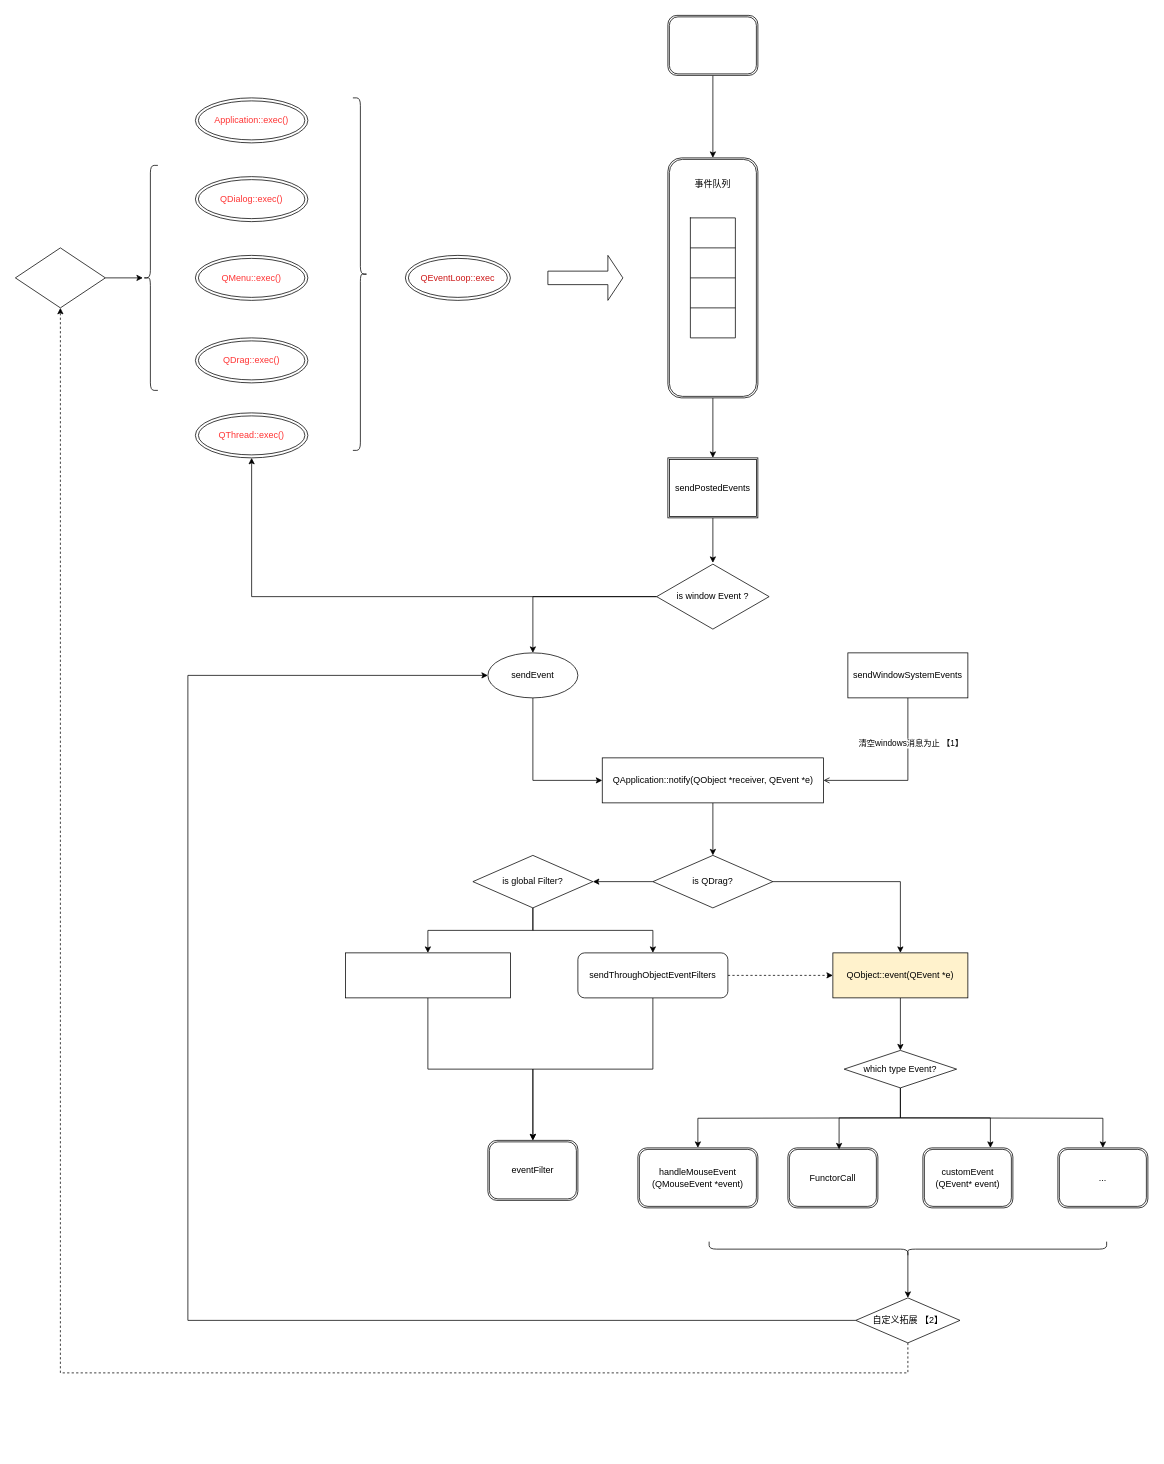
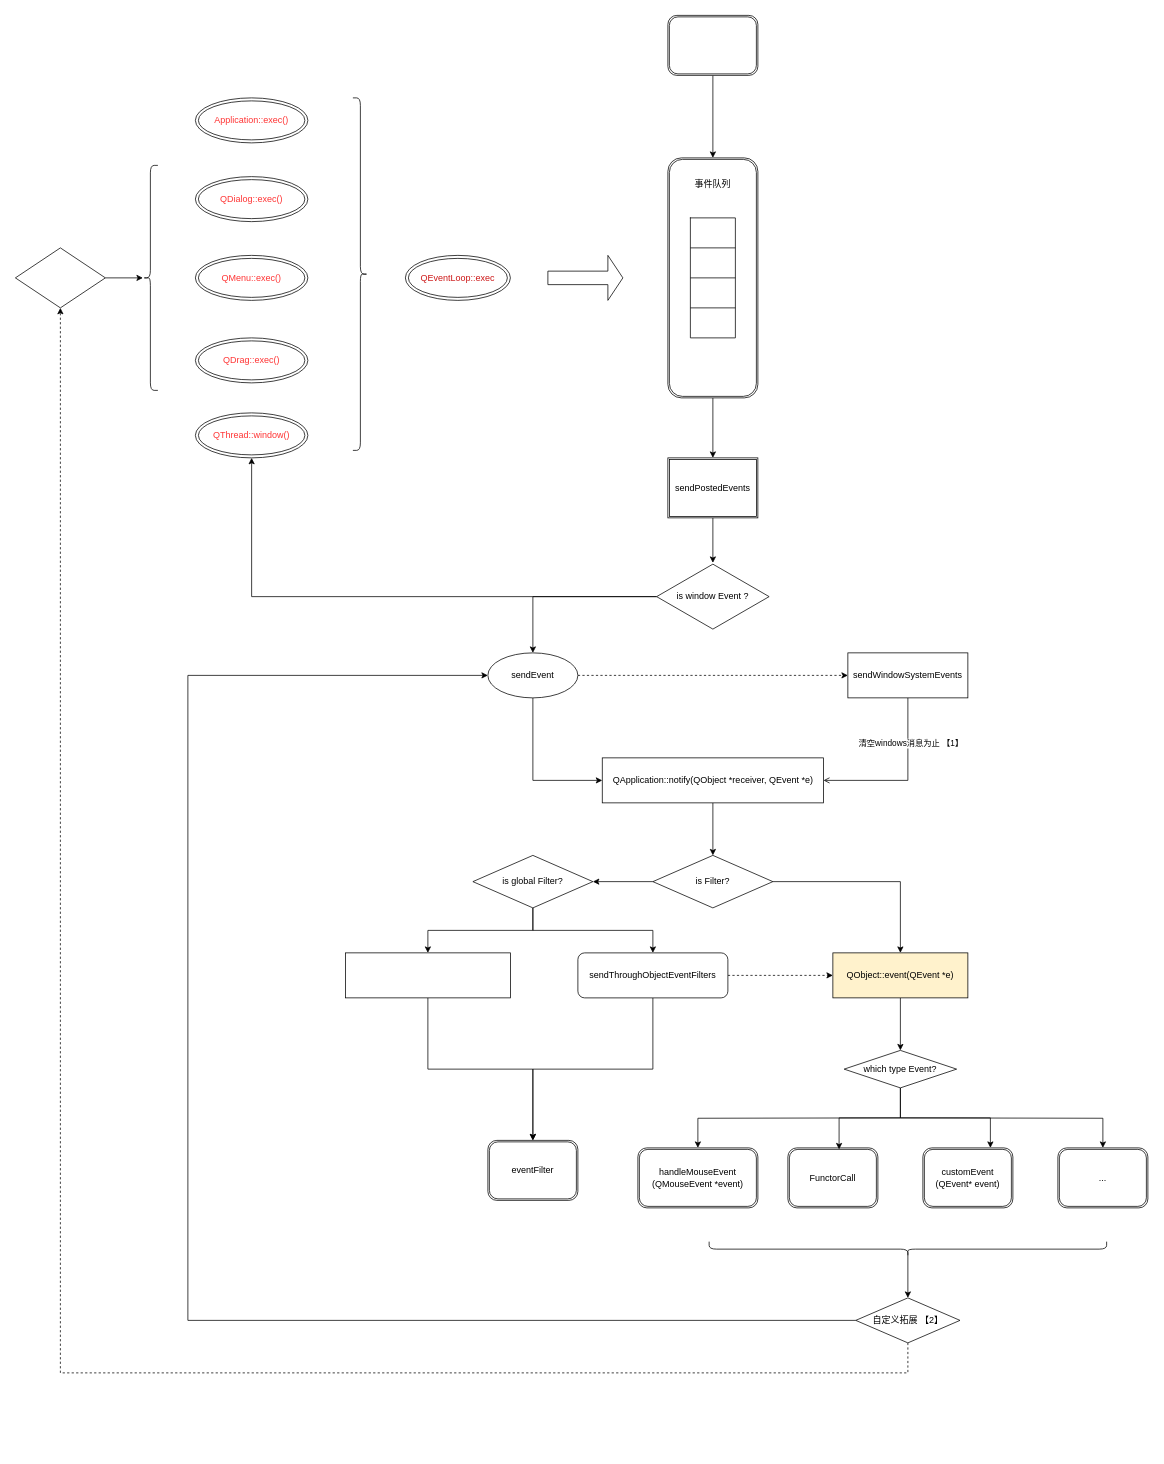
  <mxCell id="0" />
  <mxCell id="1" parent="0" />
  <mxCell id="2" value="&lt;font style=&quot;color: rgb(255, 51, 51);&quot;&gt;Application::exec()&lt;/font&gt;" style="ellipse;shape=doubleEllipse;whiteSpace=wrap;html=1;" vertex="1" parent="1"><mxGeometry x="260" y="130" width="150" height="60" as="geometry" /></mxCell>
  <mxCell id="3" value="&lt;font style=&quot;color: rgb(255, 51, 51);&quot;&gt;QDialog::exec()&lt;/font&gt;" style="ellipse;shape=doubleEllipse;whiteSpace=wrap;html=1;" vertex="1" parent="1"><mxGeometry x="260" y="235" width="150" height="60" as="geometry" /></mxCell>
  <mxCell id="4" value="&lt;font style=&quot;color: rgb(255, 51, 51);&quot;&gt;QDrag::exec()&lt;/font&gt;" style="ellipse;shape=doubleEllipse;whiteSpace=wrap;html=1;" vertex="1" parent="1"><mxGeometry x="260" y="450" width="150" height="60" as="geometry" /></mxCell>
  <mxCell id="5" value="&lt;font style=&quot;color: rgb(255, 51, 51);&quot;&gt;QMenu::exec()&lt;/font&gt;" style="ellipse;shape=doubleEllipse;whiteSpace=wrap;html=1;" vertex="1" parent="1"><mxGeometry x="260" y="340" width="150" height="60" as="geometry" /></mxCell>
- <mxCell id="6" value="&lt;font style=&quot;color: rgb(255, 51, 51);&quot;&gt;QThread::exec()&lt;/font&gt;" style="ellipse;shape=doubleEllipse;whiteSpace=wrap;html=1;" vertex="1" parent="1"><mxGeometry x="260" y="550" width="150" height="60" as="geometry" /></mxCell>
+ <mxCell id="6" value="&lt;font style=&quot;color: rgb(255, 51, 51);&quot;&gt;QThread::window()&lt;/font&gt;" style="ellipse;shape=doubleEllipse;whiteSpace=wrap;html=1;" vertex="1" parent="1"><mxGeometry x="260" y="550" width="150" height="60" as="geometry" /></mxCell>
  <mxCell id="7" value="" style="shape=curlyBracket;whiteSpace=wrap;html=1;rounded=1;labelPosition=left;verticalLabelPosition=middle;align=right;verticalAlign=middle;size=0.5;" vertex="1" parent="1"><mxGeometry x="190" y="220" width="20" height="300" as="geometry" /></mxCell>
  <mxCell id="8" value="" style="shape=curlyBracket;whiteSpace=wrap;html=1;rounded=1;flipH=1;labelPosition=right;verticalLabelPosition=middle;align=left;verticalAlign=middle;" vertex="1" parent="1"><mxGeometry x="470" y="130" width="20" height="470" as="geometry" /></mxCell>
  <mxCell id="9" value="&lt;font style=&quot;color: light-dark(rgb(205, 24, 24), rgb(237, 237, 237));&quot;&gt;QEventLoop::exec&lt;/font&gt;" style="ellipse;shape=doubleEllipse;whiteSpace=wrap;html=1;" vertex="1" parent="1"><mxGeometry x="540" y="340" width="140" height="60" as="geometry" /></mxCell>
  <mxCell id="10" value="" style="shape=singleArrow;whiteSpace=wrap;html=1;" vertex="1" parent="1"><mxGeometry x="730" y="340" width="100" height="60" as="geometry" /></mxCell>
  <mxCell id="11" value="" style="edgeStyle=orthogonalEdgeStyle;rounded=0;orthogonalLoop=1;jettySize=auto;html=1;" edge="1" parent="1" source="12" target="34"><mxGeometry relative="1" as="geometry" /></mxCell>
  <mxCell id="12" value="" style="shape=ext;double=1;rounded=1;whiteSpace=wrap;html=1;" vertex="1" parent="1"><mxGeometry x="890" y="210" width="120" height="320" as="geometry" /></mxCell>
  <mxCell id="13" value="" style="shape=table;startSize=0;container=1;collapsible=0;childLayout=tableLayout;fontSize=16;" vertex="1" parent="1"><mxGeometry x="920" y="290" width="60" height="160" as="geometry" /></mxCell>
  <mxCell id="14" value="" style="shape=tableRow;horizontal=0;startSize=0;swimlaneHead=0;swimlaneBody=0;strokeColor=inherit;top=0;left=0;bottom=0;right=0;collapsible=0;dropTarget=0;fillColor=none;points=[[0,0.5],[1,0.5]];portConstraint=eastwest;fontSize=16;" vertex="1" parent="13"><mxGeometry width="60" height="40" as="geometry" /></mxCell>
  <mxCell id="15" value="" style="shape=partialRectangle;html=1;whiteSpace=wrap;connectable=0;strokeColor=inherit;overflow=hidden;fillColor=none;top=0;left=0;bottom=0;right=0;pointerEvents=1;fontSize=16;" vertex="1" parent="14"><mxGeometry width="60" height="40" as="geometry"><mxRectangle width="60" height="40" as="alternateBounds" /></mxGeometry></mxCell>
  <mxCell id="16" value="" style="shape=tableRow;horizontal=0;startSize=0;swimlaneHead=0;swimlaneBody=0;strokeColor=inherit;top=0;left=0;bottom=0;right=0;collapsible=0;dropTarget=0;fillColor=none;points=[[0,0.5],[1,0.5]];portConstraint=eastwest;fontSize=16;" vertex="1" parent="13"><mxGeometry y="40" width="60" height="40" as="geometry" /></mxCell>
  <mxCell id="17" value="" style="shape=partialRectangle;html=1;whiteSpace=wrap;connectable=0;strokeColor=inherit;overflow=hidden;fillColor=none;top=0;left=0;bottom=0;right=0;pointerEvents=1;fontSize=16;" vertex="1" parent="16"><mxGeometry width="60" height="40" as="geometry"><mxRectangle width="60" height="40" as="alternateBounds" /></mxGeometry></mxCell>
  <mxCell id="18" value="" style="shape=tableRow;horizontal=0;startSize=0;swimlaneHead=0;swimlaneBody=0;strokeColor=inherit;top=0;left=0;bottom=0;right=0;collapsible=0;dropTarget=0;fillColor=none;points=[[0,0.5],[1,0.5]];portConstraint=eastwest;fontSize=16;" vertex="1" parent="13"><mxGeometry y="80" width="60" height="40" as="geometry" /></mxCell>
  <mxCell id="19" value="" style="shape=partialRectangle;html=1;whiteSpace=wrap;connectable=0;strokeColor=inherit;overflow=hidden;fillColor=none;top=0;left=0;bottom=0;right=0;pointerEvents=1;fontSize=16;" vertex="1" parent="18"><mxGeometry width="60" height="40" as="geometry"><mxRectangle width="60" height="40" as="alternateBounds" /></mxGeometry></mxCell>
  <mxCell id="20" style="shape=tableRow;horizontal=0;startSize=0;swimlaneHead=0;swimlaneBody=0;strokeColor=inherit;top=0;left=0;bottom=0;right=0;collapsible=0;dropTarget=0;fillColor=none;points=[[0,0.5],[1,0.5]];portConstraint=eastwest;fontSize=16;" vertex="1" parent="13"><mxGeometry y="120" width="60" height="40" as="geometry" /></mxCell>
  <mxCell id="21" style="shape=partialRectangle;html=1;whiteSpace=wrap;connectable=0;strokeColor=inherit;overflow=hidden;fillColor=none;top=0;left=0;bottom=0;right=0;pointerEvents=1;fontSize=16;" vertex="1" parent="20"><mxGeometry width="60" height="40" as="geometry"><mxRectangle width="60" height="40" as="alternateBounds" /></mxGeometry></mxCell>
  <mxCell id="22" value="" style="edgeStyle=orthogonalEdgeStyle;rounded=0;orthogonalLoop=1;jettySize=auto;html=1;" edge="1" parent="1" source="24" target="27"><mxGeometry relative="1" as="geometry"><Array as="points"><mxPoint x="710" y="795" /></Array></mxGeometry></mxCell>
  <mxCell id="23" value="" style="edgeStyle=orthogonalEdgeStyle;rounded=0;orthogonalLoop=1;jettySize=auto;html=1;" edge="1" parent="1" source="24" target="6"><mxGeometry relative="1" as="geometry" /></mxCell>
  <mxCell id="24" value="is window Event ?" style="html=1;whiteSpace=wrap;aspect=fixed;shape=isoRectangle;" vertex="1" parent="1"><mxGeometry x="875" y="750" width="150" height="90" as="geometry" /></mxCell>
  <mxCell id="25" style="edgeStyle=orthogonalEdgeStyle;rounded=0;orthogonalLoop=1;jettySize=auto;html=1;entryX=0;entryY=0.5;entryDx=0;entryDy=0;exitX=0.5;exitY=1;exitDx=0;exitDy=0;" edge="1" parent="1" source="27" target="36"><mxGeometry relative="1" as="geometry"><Array as="points"><mxPoint x="710" y="1040" /></Array></mxGeometry></mxCell>
+ <mxCell id="26" style="edgeStyle=orthogonalEdgeStyle;rounded=0;orthogonalLoop=1;jettySize=auto;html=1;entryX=0;entryY=0.5;entryDx=0;entryDy=0;dashed=1;" edge="1" parent="1" source="27" target="30"><mxGeometry relative="1" as="geometry" /></mxCell>
  <mxCell id="27" value="sendEvent" style="ellipse;whiteSpace=wrap;html=1;" vertex="1" parent="1"><mxGeometry x="650" y="870" width="120" height="60" as="geometry" /></mxCell>
  <mxCell id="28" style="edgeStyle=orthogonalEdgeStyle;rounded=0;orthogonalLoop=1;jettySize=auto;html=1;entryX=1;entryY=0.5;entryDx=0;entryDy=0;endArrow=open;" edge="1" parent="1" source="30" target="36"><mxGeometry relative="1" as="geometry"><Array as="points"><mxPoint x="1210" y="1040" /></Array></mxGeometry></mxCell>
  <mxCell id="29" value="清空windows消息为止 【1】" style="edgeLabel;html=1;align=center;verticalAlign=middle;resizable=0;points=[];" vertex="1" connectable="0" parent="28"><mxGeometry x="-0.464" y="3" relative="1" as="geometry"><mxPoint as="offset" /></mxGeometry></mxCell>
  <mxCell id="30" value="sendWindowSystemEvents" style="whiteSpace=wrap;html=1;" vertex="1" parent="1"><mxGeometry x="1130" y="870" width="160" height="60" as="geometry" /></mxCell>
  <mxCell id="31" value="" style="edgeStyle=orthogonalEdgeStyle;rounded=0;orthogonalLoop=1;jettySize=auto;html=1;" edge="1" parent="1" source="32" target="12"><mxGeometry relative="1" as="geometry" /></mxCell>
  <mxCell id="32" value="" style="shape=ext;double=1;rounded=1;whiteSpace=wrap;html=1;" vertex="1" parent="1"><mxGeometry x="890" y="20" width="120" height="80" as="geometry" /></mxCell>
  <mxCell id="33" value="" style="edgeStyle=orthogonalEdgeStyle;rounded=0;orthogonalLoop=1;jettySize=auto;html=1;" edge="1" parent="1" source="34" target="24"><mxGeometry relative="1" as="geometry" /></mxCell>
  <mxCell id="34" value="sendPostedEvents" style="shape=ext;double=1;rounded=0;whiteSpace=wrap;html=1;" vertex="1" parent="1"><mxGeometry x="890" y="610" width="120" height="80" as="geometry" /></mxCell>
  <mxCell id="35" value="" style="edgeStyle=orthogonalEdgeStyle;rounded=0;orthogonalLoop=1;jettySize=auto;html=1;" edge="1" parent="1" source="36" target="46"><mxGeometry relative="1" as="geometry" /></mxCell>
  <mxCell id="36" value="QApplication::notify(QObject *receiver, QEvent *e)" style="whiteSpace=wrap;html=1;" vertex="1" parent="1"><mxGeometry x="802.5" y="1010" width="295" height="60" as="geometry" /></mxCell>
  <mxCell id="37" style="edgeStyle=orthogonalEdgeStyle;rounded=0;orthogonalLoop=1;jettySize=auto;html=1;entryX=0.5;entryY=0;entryDx=0;entryDy=0;" edge="1" parent="1" source="39" target="42"><mxGeometry relative="1" as="geometry" /></mxCell>
  <mxCell id="38" style="edgeStyle=orthogonalEdgeStyle;rounded=0;orthogonalLoop=1;jettySize=auto;html=1;entryX=0;entryY=0.5;entryDx=0;entryDy=0;dashed=1;" edge="1" parent="1" source="39" target="51"><mxGeometry relative="1" as="geometry" /></mxCell>
  <mxCell id="39" value="sendThroughObjectEventFilters" style="whiteSpace=wrap;html=1;rounded=1;" vertex="1" parent="1"><mxGeometry x="770" y="1270" width="200" height="60" as="geometry" /></mxCell>
  <mxCell id="40" style="edgeStyle=orthogonalEdgeStyle;rounded=0;orthogonalLoop=1;jettySize=auto;html=1;" edge="1" parent="1" source="41" target="42"><mxGeometry relative="1" as="geometry" /></mxCell>
  <mxCell id="41" value="" style="rounded=0;whiteSpace=wrap;html=1;" vertex="1" parent="1"><mxGeometry x="460" y="1270" width="220" height="60" as="geometry" /></mxCell>
  <mxCell id="42" value="eventFilter" style="shape=ext;double=1;rounded=1;whiteSpace=wrap;html=1;" vertex="1" parent="1"><mxGeometry x="650" y="1520" width="120" height="80" as="geometry" /></mxCell>
  <mxCell id="43" value="handleMouseEvent&lt;div&gt;(QMouseEvent *event)&lt;/div&gt;" style="shape=ext;double=1;rounded=1;whiteSpace=wrap;html=1;" vertex="1" parent="1"><mxGeometry x="850" y="1530" width="160" height="80" as="geometry" /></mxCell>
  <mxCell id="44" value="" style="edgeStyle=orthogonalEdgeStyle;rounded=0;orthogonalLoop=1;jettySize=auto;html=1;" edge="1" parent="1" source="46" target="49"><mxGeometry relative="1" as="geometry" /></mxCell>
  <mxCell id="45" value="" style="edgeStyle=orthogonalEdgeStyle;rounded=0;orthogonalLoop=1;jettySize=auto;html=1;" edge="1" parent="1" source="46" target="51"><mxGeometry relative="1" as="geometry" /></mxCell>
- <mxCell id="46" value="is QDrag?" style="rhombus;whiteSpace=wrap;html=1;" vertex="1" parent="1"><mxGeometry x="870" y="1140" width="160" height="70" as="geometry" /></mxCell>
+ <mxCell id="46" value="is Filter?" style="rhombus;whiteSpace=wrap;html=1;" vertex="1" parent="1"><mxGeometry x="870" y="1140" width="160" height="70" as="geometry" /></mxCell>
  <mxCell id="47" style="edgeStyle=orthogonalEdgeStyle;rounded=0;orthogonalLoop=1;jettySize=auto;html=1;entryX=0.5;entryY=0;entryDx=0;entryDy=0;" edge="1" parent="1" source="49" target="41"><mxGeometry relative="1" as="geometry" /></mxCell>
  <mxCell id="48" style="edgeStyle=orthogonalEdgeStyle;rounded=0;orthogonalLoop=1;jettySize=auto;html=1;entryX=0.5;entryY=0;entryDx=0;entryDy=0;" edge="1" parent="1" source="49" target="39"><mxGeometry relative="1" as="geometry" /></mxCell>
  <mxCell id="49" value="is global Filter?" style="rhombus;whiteSpace=wrap;html=1;" vertex="1" parent="1"><mxGeometry x="630" y="1140" width="160" height="70" as="geometry" /></mxCell>
  <mxCell id="50" value="" style="edgeStyle=orthogonalEdgeStyle;rounded=0;orthogonalLoop=1;jettySize=auto;html=1;" edge="1" parent="1" source="51" target="54"><mxGeometry relative="1" as="geometry" /></mxCell>
  <mxCell id="51" value="QObject::event(QEvent *e)" style="whiteSpace=wrap;html=1;fillColor=#fff2cc;" vertex="1" parent="1"><mxGeometry x="1110" y="1270" width="180" height="60" as="geometry" /></mxCell>
  <mxCell id="52" style="edgeStyle=orthogonalEdgeStyle;rounded=0;orthogonalLoop=1;jettySize=auto;html=1;entryX=0.75;entryY=0;entryDx=0;entryDy=0;" edge="1" parent="1" source="54" target="56"><mxGeometry relative="1" as="geometry" /></mxCell>
  <mxCell id="53" style="edgeStyle=orthogonalEdgeStyle;rounded=0;orthogonalLoop=1;jettySize=auto;html=1;entryX=0.5;entryY=0;entryDx=0;entryDy=0;" edge="1" parent="1" target="57"><mxGeometry relative="1" as="geometry"><mxPoint x="1200" y="1490" as="sourcePoint" /></mxGeometry></mxCell>
  <mxCell id="54" value="which type Event?" style="rhombus;whiteSpace=wrap;html=1;" vertex="1" parent="1"><mxGeometry x="1125" y="1400" width="150" height="50" as="geometry" /></mxCell>
  <mxCell id="55" value="FunctorCall" style="shape=ext;double=1;rounded=1;whiteSpace=wrap;html=1;" vertex="1" parent="1"><mxGeometry x="1050" y="1530" width="120" height="80" as="geometry" /></mxCell>
  <mxCell id="56" value="customEvent&lt;div&gt;(QEvent* event)&lt;/div&gt;" style="shape=ext;double=1;rounded=1;whiteSpace=wrap;html=1;" vertex="1" parent="1"><mxGeometry x="1230" y="1530" width="120" height="80" as="geometry" /></mxCell>
  <mxCell id="57" value="..." style="shape=ext;double=1;rounded=1;whiteSpace=wrap;html=1;" vertex="1" parent="1"><mxGeometry x="1410" y="1530" width="120" height="80" as="geometry" /></mxCell>
  <mxCell id="58" style="edgeStyle=orthogonalEdgeStyle;rounded=0;orthogonalLoop=1;jettySize=auto;html=1;entryX=0.5;entryY=0;entryDx=0;entryDy=0;" edge="1" parent="1" target="43"><mxGeometry relative="1" as="geometry"><mxPoint x="1200" y="1490" as="sourcePoint" /></mxGeometry></mxCell>
  <mxCell id="59" style="edgeStyle=orthogonalEdgeStyle;rounded=0;orthogonalLoop=1;jettySize=auto;html=1;entryX=0.569;entryY=0.025;entryDx=0;entryDy=0;entryPerimeter=0;" edge="1" parent="1" source="54" target="55"><mxGeometry relative="1" as="geometry"><Array as="points"><mxPoint x="1200" y="1490" /><mxPoint x="1118" y="1490" /></Array></mxGeometry></mxCell>
  <mxCell id="60" value="事件队列" style="text;html=1;align=center;verticalAlign=middle;whiteSpace=wrap;rounded=0;" vertex="1" parent="1"><mxGeometry x="920" y="230" width="60" height="30" as="geometry" /></mxCell>
  <mxCell id="61" style="edgeStyle=orthogonalEdgeStyle;rounded=0;orthogonalLoop=1;jettySize=auto;html=1;entryX=0.5;entryY=1;entryDx=0;entryDy=0;exitX=0.5;exitY=1;exitDx=0;exitDy=0;dashed=1;" edge="1" parent="1" source="67" target="65"><mxGeometry relative="1" as="geometry"><mxPoint x="1220" y="1810" as="sourcePoint" /><Array as="points"><mxPoint x="1210" y="1830" /><mxPoint x="80" y="1830" /></Array></mxGeometry></mxCell>
  <mxCell id="62" style="edgeStyle=orthogonalEdgeStyle;rounded=0;orthogonalLoop=1;jettySize=auto;html=1;exitX=0.1;exitY=0.5;exitDx=0;exitDy=0;exitPerimeter=0;entryX=0.5;entryY=0;entryDx=0;entryDy=0;" edge="1" parent="1" source="63" target="67"><mxGeometry relative="1" as="geometry" /></mxCell>
  <mxCell id="63" value="" style="shape=curlyBracket;whiteSpace=wrap;html=1;rounded=1;labelPosition=left;verticalLabelPosition=middle;align=right;verticalAlign=middle;rotation=-90;size=0.5;" vertex="1" parent="1"><mxGeometry x="1200" y="1400" width="20" height="530" as="geometry" /></mxCell>
  <mxCell id="64" value="" style="edgeStyle=orthogonalEdgeStyle;rounded=0;orthogonalLoop=1;jettySize=auto;html=1;" edge="1" parent="1" source="65" target="7"><mxGeometry relative="1" as="geometry" /></mxCell>
  <mxCell id="65" value="" style="rhombus;whiteSpace=wrap;html=1;" vertex="1" parent="1"><mxGeometry x="20" y="330" width="120" height="80" as="geometry" /></mxCell>
  <mxCell id="66" style="edgeStyle=orthogonalEdgeStyle;rounded=0;orthogonalLoop=1;jettySize=auto;html=1;entryX=0;entryY=0.5;entryDx=0;entryDy=0;dashed=0;" edge="1" parent="1" source="67" target="27"><mxGeometry relative="1" as="geometry"><mxPoint x="270" y="870" as="targetPoint" /><Array as="points"><mxPoint x="250" y="1760" /><mxPoint x="250" y="900" /></Array></mxGeometry></mxCell>
  <mxCell id="67" value="自定义拓展 【2】" style="rhombus;whiteSpace=wrap;html=1;" vertex="1" parent="1"><mxGeometry x="1140.5" y="1730" width="139" height="60" as="geometry" /></mxCell>
